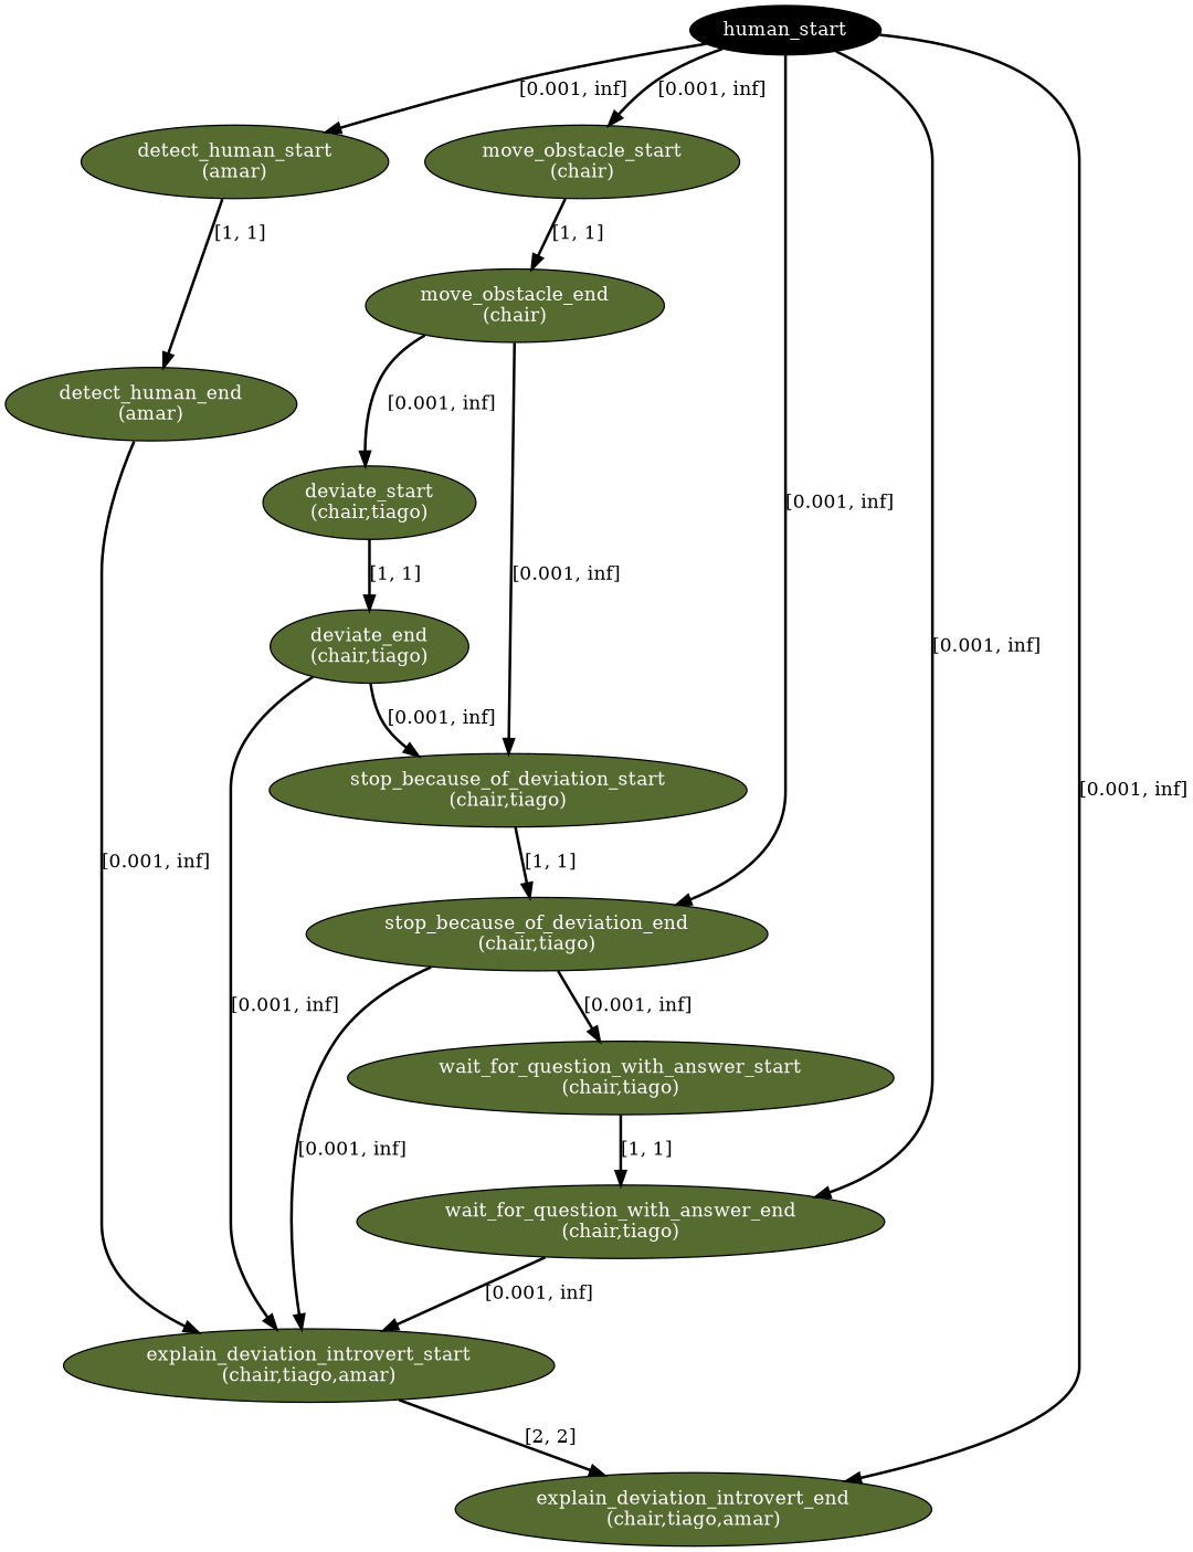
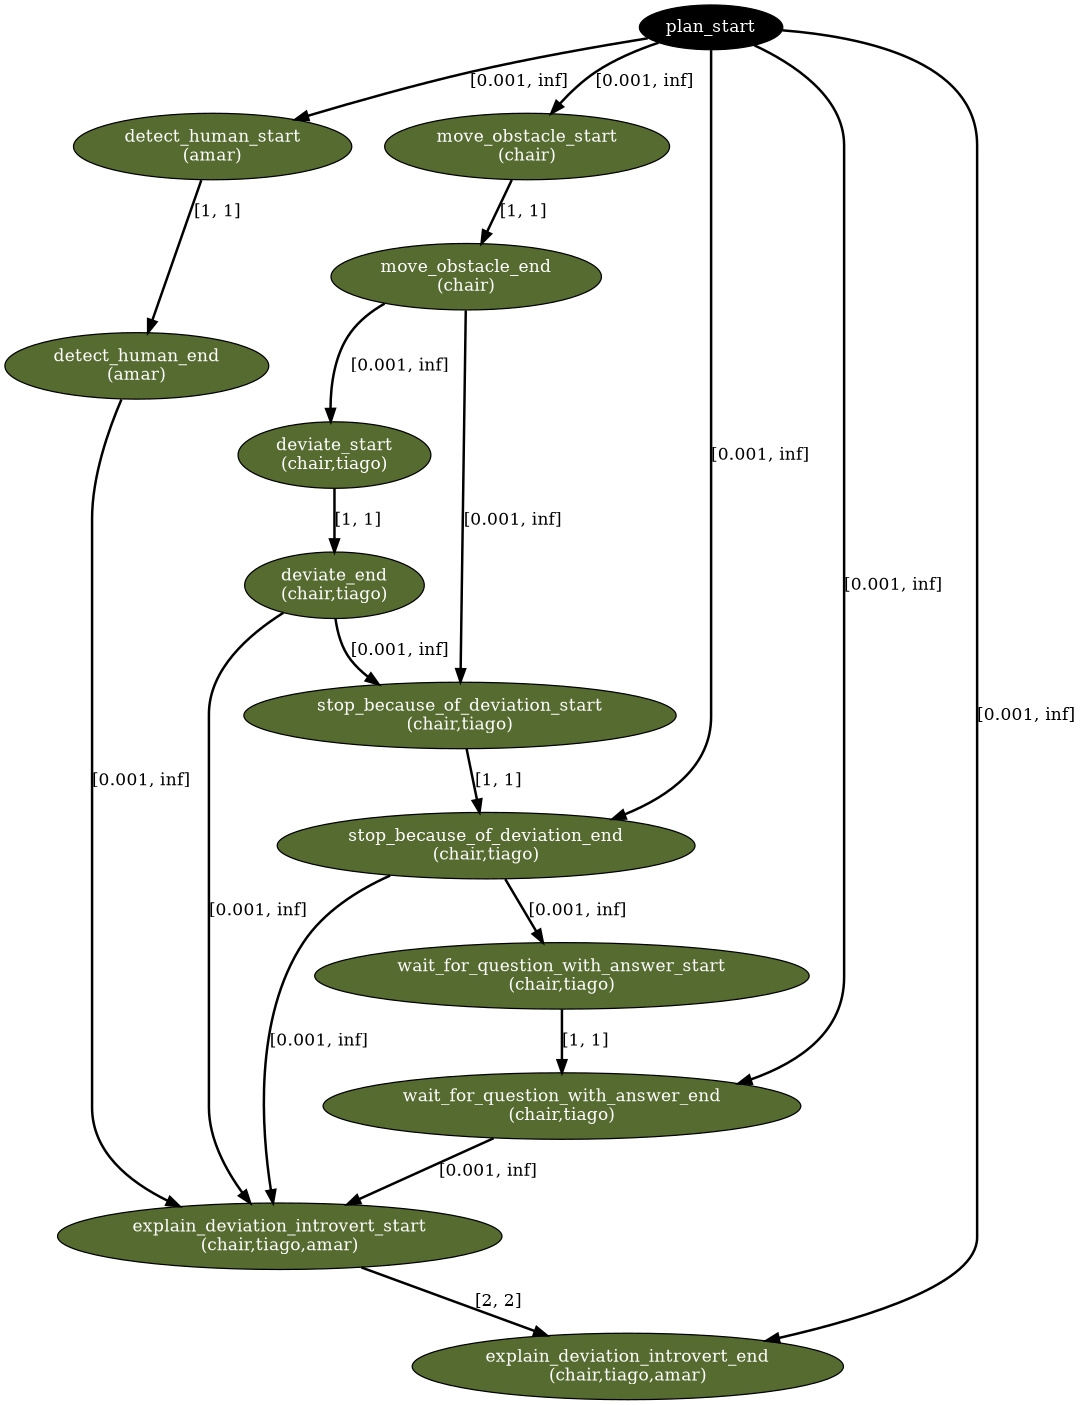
  digraph {
    node [fillcolor=darkolivegreen fontcolor=white style=filled]
    edge [color=black penwidth=2]
-   n1 [fillcolor=black label=human_start]
+   n1 [fillcolor=black label=plan_start]
    n2 [label="detect_human_start\n(amar)"]
    n3 [label="move_obstacle_start\n(chair)"]
    n4 [label="stop_because_of_deviation_end\n(chair,tiago)"]
    n5 [label="wait_for_question_with_answer_end\n(chair,tiago)"]
    n6 [label="explain_deviation_introvert_end\n(chair,tiago,amar)"]
    n7 [label="detect_human_end\n(amar)"]
    n8 [label="explain_deviation_introvert_start\n(chair,tiago,amar)"]
    n9 [label="move_obstacle_end\n(chair)"]
    n10 [label="deviate_start\n(chair,tiago)"]
    n11 [label="stop_because_of_deviation_start\n(chair,tiago)"]
    n12 [label="deviate_end\n(chair,tiago)"]
    n13 [label="wait_for_question_with_answer_start\n(chair,tiago)"]
    n1 -> n2 [label="[0.001, inf]"]
    n1 -> n3 [label="[0.001, inf]"]
    n1 -> n4 [label="[0.001, inf]"]
    n1 -> n5 [label="[0.001, inf]"]
    n1 -> n6 [label="[0.001, inf]"]
    n2 -> n7 [label="[1, 1]"]
    n3 -> n9 [label="[1, 1]"]
    n4 -> n8 [label="[0.001, inf]"]
    n4 -> n13 [label="[0.001, inf]"]
    n5 -> n8 [label="[0.001, inf]"]
    n7 -> n8 [label="[0.001, inf]"]
    n8 -> n6 [label="[2, 2]"]
    n9 -> n10 [label="[0.001, inf]"]
    n9 -> n11 [label="[0.001, inf]"]
    n10 -> n12 [label="[1, 1]"]
    n11 -> n4 [label="[1, 1]"]
    n12 -> n8 [label="[0.001, inf]"]
    n12 -> n11 [label="[0.001, inf]"]
    n13 -> n5 [label="[1, 1]"]
  }
